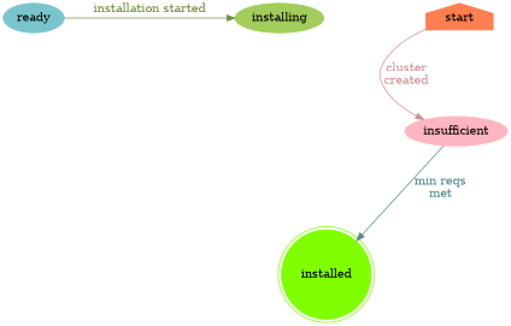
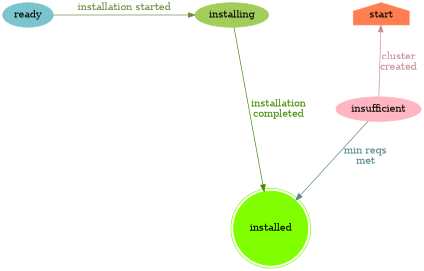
  digraph {
    compound=true
    newrank=false
    nodesep=1.0
    ranksep=1.0
    node [style=filled]
    installed [color=chartreuse shape=doublecircle]
    start [color=coral shape=house]
    ready [color=cadetblue3]
    installing [color=darkolivegreen3]
    insufficient [color=lightpink]
    subgraph sub_1 {
      rank=max
      installed
    }
    subgraph sub_2 {
      rank=same
      start
      ready
      installing
    }
-   start -> insufficient [color=lightpink3 fontcolor=lightpink3 label="cluster\ncreated"]
+   insufficient -> start [color=lightpink3 fontcolor=lightpink3 label="cluster\ncreated"]
    ready -> installing [color=darkolivegreen4 fontcolor=darkolivegreen4 label="installation started"]
+   installing -> installed [color=chartreuse4 fontcolor=chartreuse4 label="installation\ncompleted"]
    insufficient -> installed [color=cadetblue4 fontcolor=cadetblue4 label="min reqs\nmet"]
  }
